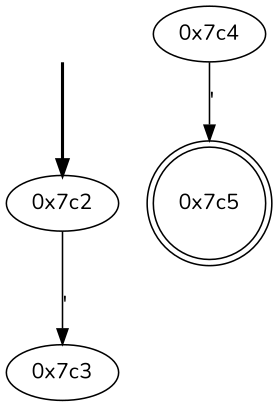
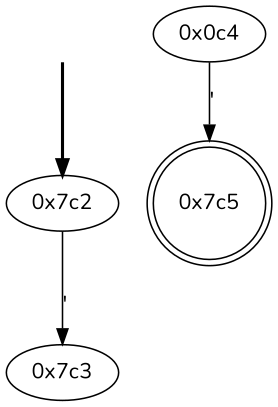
  digraph {
    fontname=Nunito
    node [fontname=Nunito]
    edge [fontname=Nunito]
    fake [style=invisible]
    "0x7c2" [root=true]
    "0x7c3"
    "0x7c5" [shape=doublecircle]
-   "0x7c4"
+   "0x7c4" [label="0x0c4"]
    fake -> "0x7c2" [style=bold]
    "0x7c2" -> "0x7c3" [label="'"]
    "0x7c4" -> "0x7c5" [label="'"]
  }
